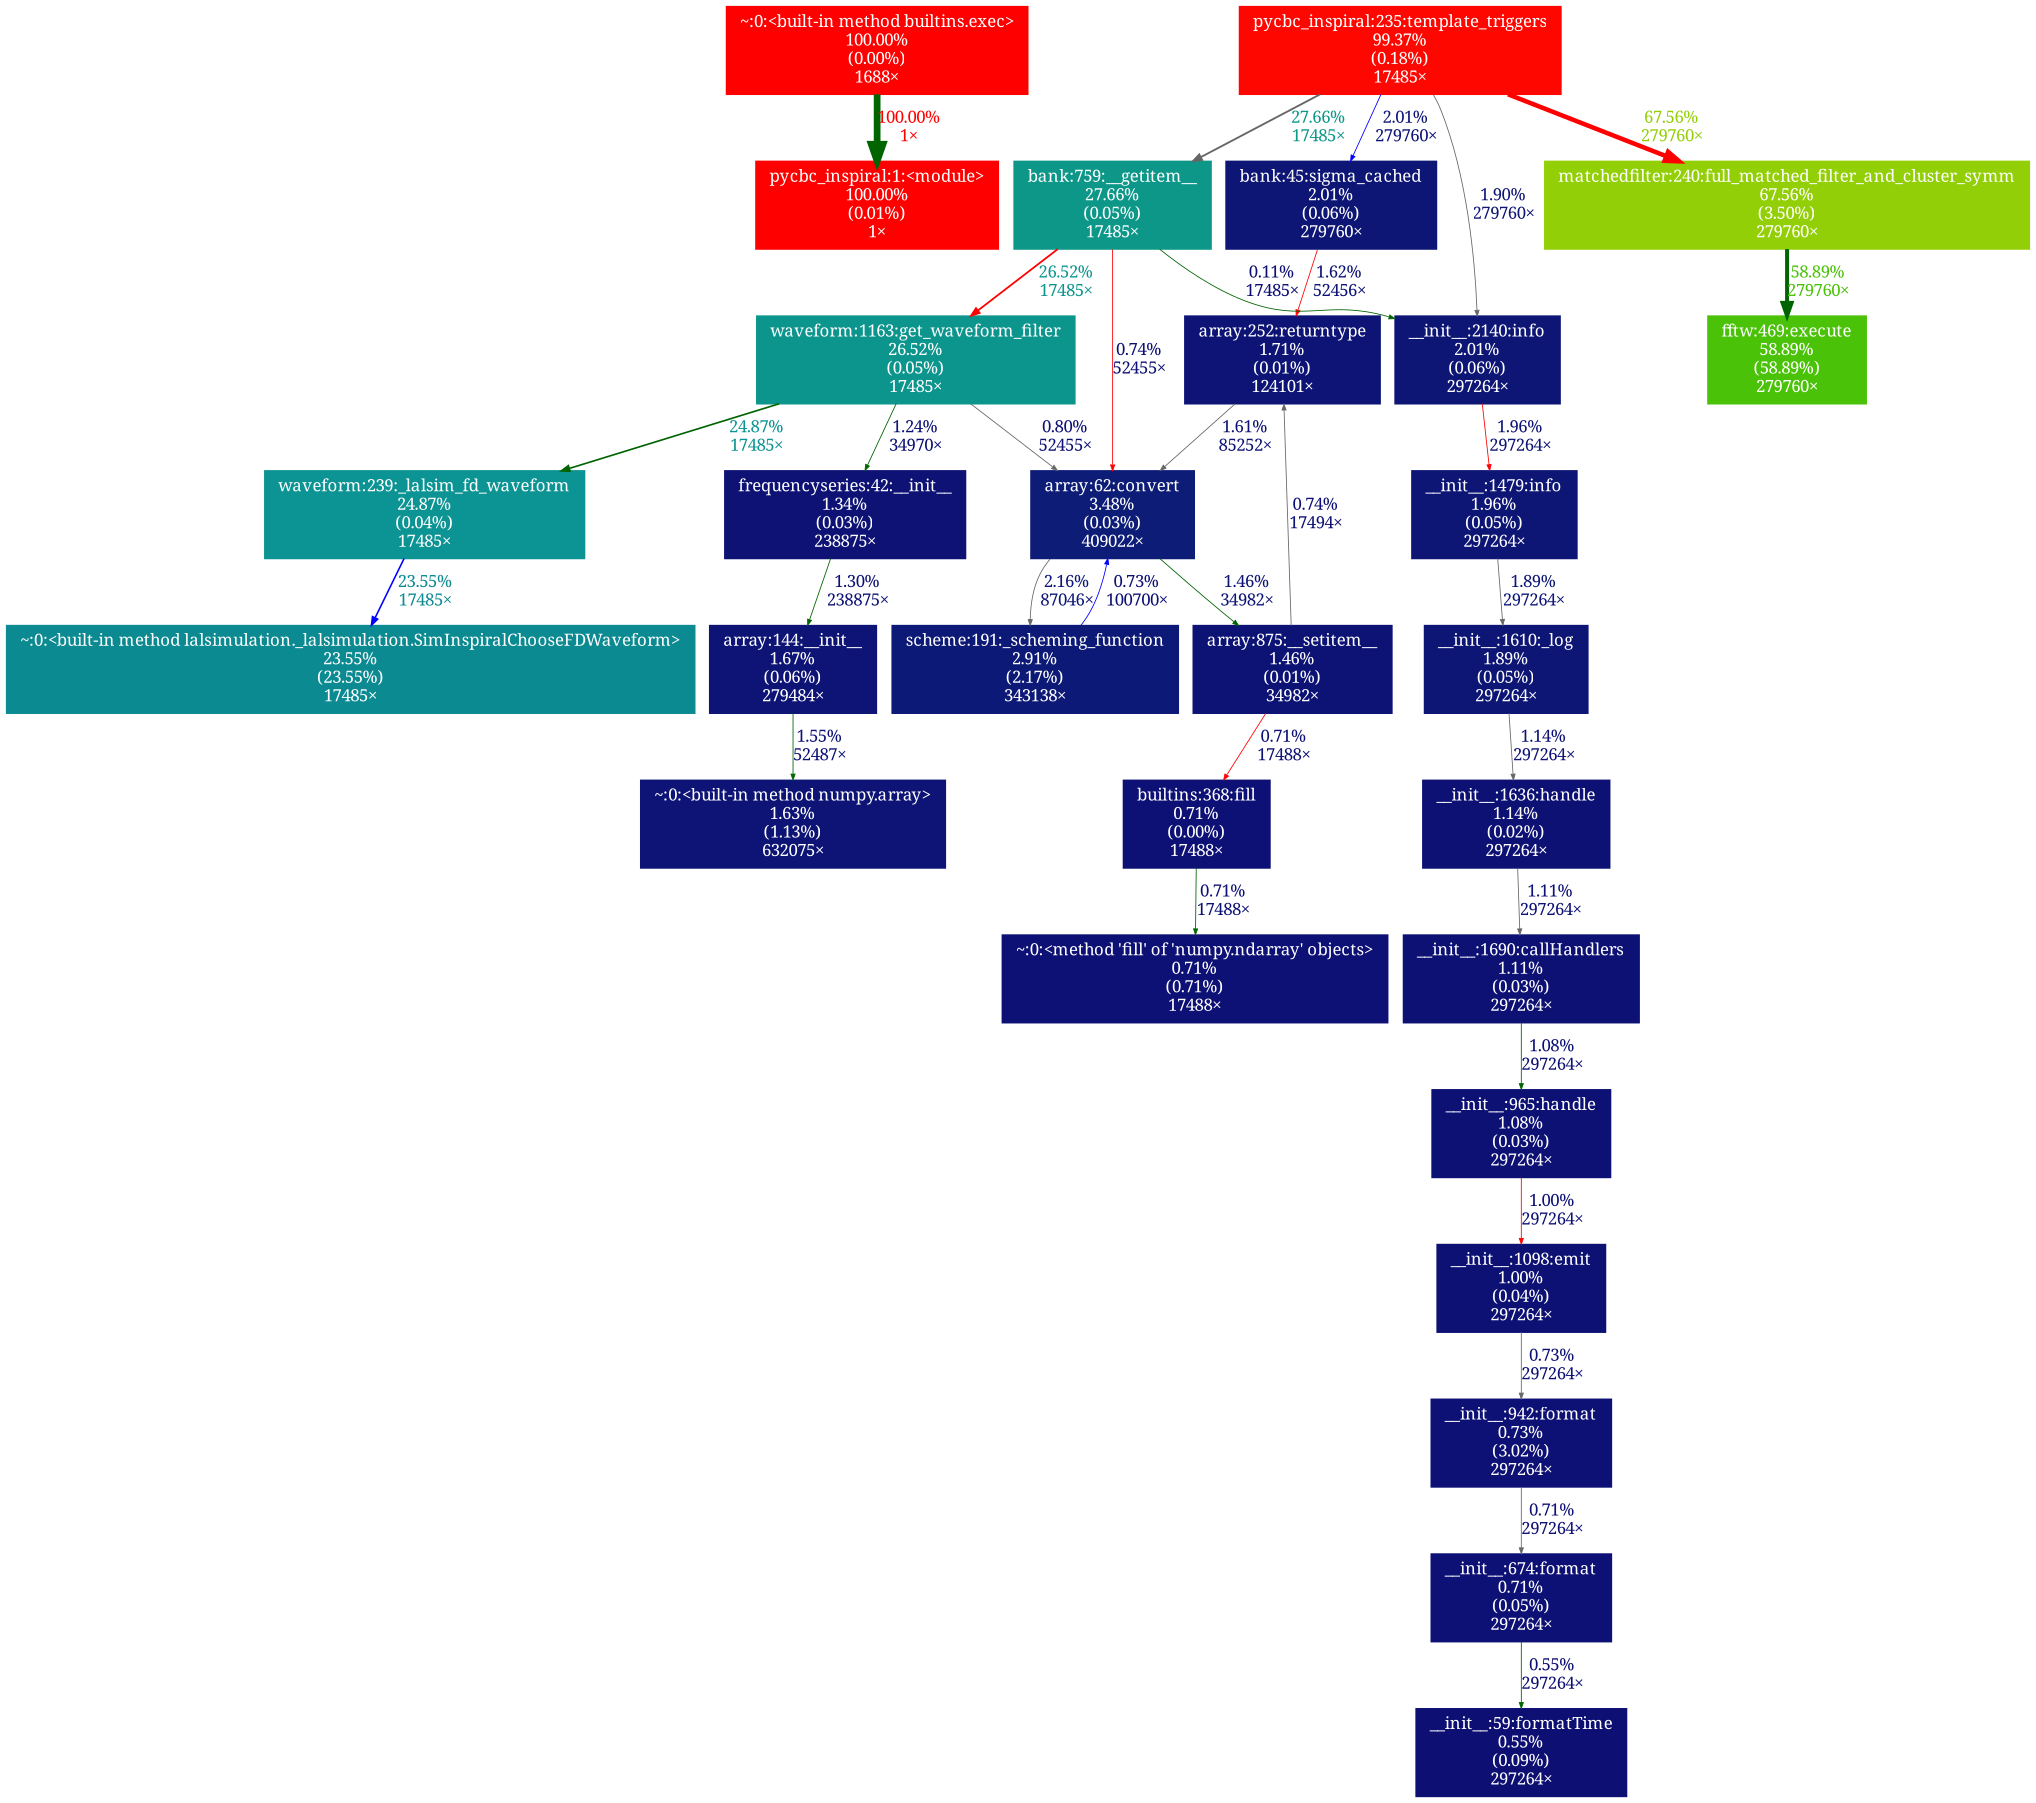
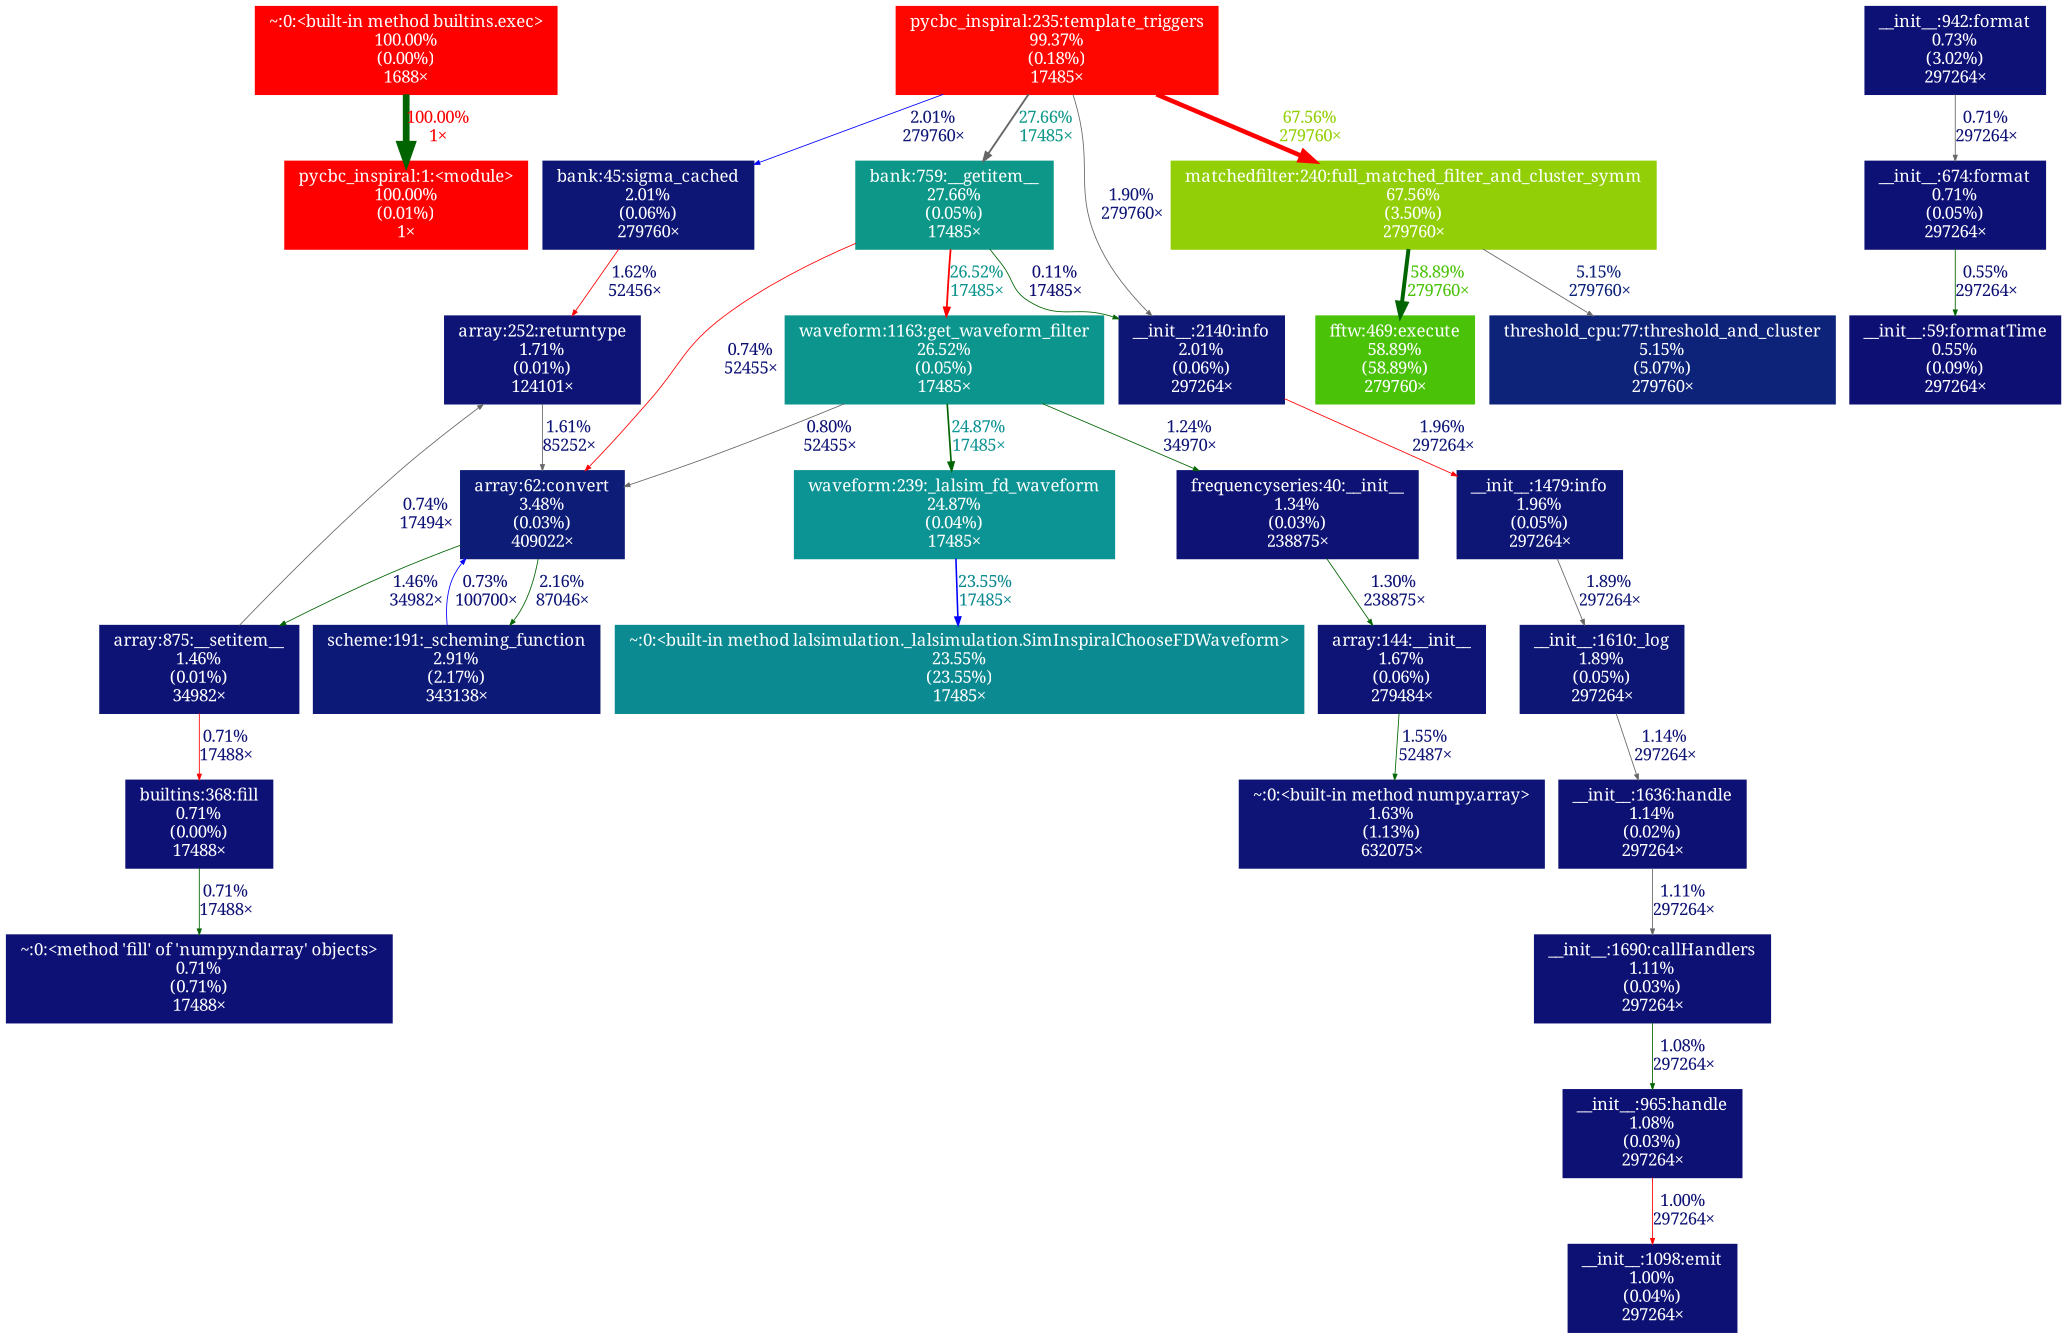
  digraph {
    fontname="Noto Serif"
    nodesep=0.125
    ranksep=0.25
    node [color="#0d1575" fontcolor="#ffffff" fontname="Noto Serif" fontsize=10.00 shape=box style=filled]
    edge [arrowsize=0.35 color=gray40 fontcolor="#0d1074" fontname="Noto Serif" fontsize=10.00 labeldistance=0.50 penwidth=0.50]
    n1 [color="#ff0000" height=0 label="pycbc_inspiral:1:<module>\n100.00%\n(0.01%)\n1×" width=0]
    n2 [color="#fe0700" height=0 label="pycbc_inspiral:235:template_triggers\n99.37%\n(0.18%)\n17485×" width=0]
    n3 [height=0 label="bank:45:sigma_cached\n2.01%\n(0.06%)\n279760×" width=0]
    n4 [color="#0c9788" height=0 label="bank:759:__getitem__\n27.66%\n(0.05%)\n17485×" width=0]
    n5 [height=0 label="__init__:2140:info\n2.01%\n(0.06%)\n297264×" width=0]
    n6 [color="#93cf07" height=0 label="matchedfilter:240:full_matched_filter_and_cluster_symm\n67.56%\n(3.50%)\n279760×" width=0]
    n7 [color="#0d1475" height=0 label="array:252:returntype\n1.71%\n(0.01%)\n124101×" width=0]
    n8 [color="#0d1c77" height=0 label="array:62:convert\n3.48%\n(0.03%)\n409022×" width=0]
    n9 [color="#0c958d" height=0 label="waveform:1163:get_waveform_filter\n26.52%\n(0.05%)\n17485×" width=0]
    n10 [height=0 label="__init__:1479:info\n1.96%\n(0.05%)\n297264×" width=0]
+   n11 [color="#0d2379" height=0 label="threshold_cpu:77:threshold_and_cluster\n5.15%\n(5.07%)\n279760×" width=0]
    n12 [color="#4ac208" height=0 label="fftw:469:execute\n58.89%\n(58.89%)\n279760×" width=0]
    n13 [color="#0d1475" height=0 label="~:0:<built-in method numpy.array>\n1.63%\n(1.13%)\n632075×" width=0]
    n14 [color="#ff0000" height=0 label="~:0:<built-in method builtins.exec>\n100.00%\n(0.00%)\n1688×" width=0]
    n15 [color="#0d1174" height=0 label="__init__:1098:emit\n1.00%\n(0.04%)\n297264×" width=0]
    n16 [color="#0d1074" height=0 label="__init__:942:format\n0.73%\n(3.02%)\n297264×" width=0]
    n17 [color="#0d1074" height=0 label="__init__:674:format\n0.71%\n(0.05%)\n297264×" width=0]
    n18 [color="#0d0f73" height=0 label="__init__:59:formatTime\n0.55%\n(0.09%)\n297264×" width=0]
    n19 [color="#0d1976" height=0 label="scheme:191:_scheming_function\n2.91%\n(2.17%)\n343138×" width=0]
    n20 [color="#0d1375" height=0 label="array:875:__setitem__\n1.46%\n(0.01%)\n34982×" width=0]
    n21 [color="#0d1074" height=0 label="builtins:368:fill\n0.71%\n(0.00%)\n17488×" width=0]
    n22 [color="#0d1475" height=0 label="array:144:__init__\n1.67%\n(0.06%)\n279484×" width=0]
    n23 [color="#0c9393" height=0 label="waveform:239:_lalsim_fd_waveform\n24.87%\n(0.04%)\n17485×" width=0]
-   n24 [color="#0d1274" height=0 label="frequencyseries:42:__init__\n1.34%\n(0.03%)\n238875×" width=0]
+   n24 [color="#0d1274" height=0 label="frequencyseries:40:__init__\n1.34%\n(0.03%)\n238875×" width=0]
    n25 [color="#0c8a91" height=0 label="~:0:<built-in method lalsimulation._lalsimulation.SimInspiralChooseFDWaveform>\n23.55%\n(23.55%)\n17485×" width=0]
    n26 [height=0 label="__init__:1610:_log\n1.89%\n(0.05%)\n297264×" width=0]
    n27 [color="#0d1074" height=0 label="~:0:<method 'fill' of 'numpy.ndarray' objects>\n0.71%\n(0.71%)\n17488×" width=0]
    n28 [color="#0d1174" height=0 label="__init__:1636:handle\n1.14%\n(0.02%)\n297264×" width=0]
    n29 [color="#0d1174" height=0 label="__init__:1690:callHandlers\n1.11%\n(0.03%)\n297264×" width=0]
    n30 [color="#0d1174" height=0 label="__init__:965:handle\n1.08%\n(0.03%)\n297264×" width=0]
    n2 -> n3 [color=blue fontcolor="#0d1575" label="2.01%\n279760×"]
    n2 -> n4 [arrowsize=0.53 fontcolor="#0c9788" label="27.66%\n17485×" labeldistance=1.11 penwidth=1.11]
    n2 -> n5 [fontcolor="#0d1575" label="1.90%\n279760×"]
    n2 -> n6 [arrowsize=0.82 color=red fontcolor="#93cf07" label="67.56%\n279760×" labeldistance=2.70 penwidth=2.70]
    n3 -> n7 [color=red fontcolor="#0d1375" label="1.62%\n52456×"]
    n4 -> n5 [color=darkgreen fontcolor="#0d0d73" label="0.11%\n17485×"]
    n4 -> n8 [color=red label="0.74%\n52455×"]
    n4 -> n9 [arrowsize=0.51 color=red fontcolor="#0c958d" label="26.52%\n17485×" labeldistance=1.06 penwidth=1.06]
    n5 -> n10 [color=red fontcolor="#0d1575" label="1.96%\n297264×"]
+   n6 -> n11 [fontcolor="#0d2379" label="5.15%\n279760×"]
    n6 -> n12 [arrowsize=0.77 color=darkgreen fontcolor="#4ac208" label="58.89%\n279760×" labeldistance=2.36 penwidth=2.36]
    n7 -> n8 [fontcolor="#0d1375" label="1.61%\n85252×"]
-   n8 -> n19 [fontcolor="#0d1676" label="2.16%\n87046×"]
+   n8 -> n19 [color=darkgreen fontcolor="#0d1676" label="2.16%\n87046×"]
    n8 -> n20 [color=darkgreen fontcolor="#0d1375" label="1.46%\n34982×"]
    n9 -> n8 [label="0.80%\n52455×"]
    n9 -> n23 [arrowsize=0.50 color=darkgreen fontcolor="#0c9393" label="24.87%\n17485×" labeldistance=0.99 penwidth=0.99]
    n9 -> n24 [color=darkgreen fontcolor="#0d1274" label="1.24%\n34970×"]
    n10 -> n26 [fontcolor="#0d1575" label="1.89%\n297264×"]
    n14 -> n1 [arrowsize=1.00 color=darkgreen fontcolor="#ff0000" label="100.00%\n1×" labeldistance=4.00 penwidth=4.00]
-   n15 -> n16 [label="0.73%\n297264×"]
    n16 -> n17 [label="0.71%\n297264×"]
    n17 -> n18 [color=darkgreen fontcolor="#0d0f73" label="0.55%\n297264×"]
    n19 -> n8 [color=blue label="0.73%\n100700×"]
    n20 -> n7 [label="0.74%\n17494×"]
    n20 -> n21 [color=red label="0.71%\n17488×"]
    n21 -> n27 [color=darkgreen label="0.71%\n17488×"]
    n22 -> n13 [color=darkgreen fontcolor="#0d1375" label="1.55%\n52487×"]
    n23 -> n25 [arrowsize=0.49 color=blue fontcolor="#0c8a91" label="23.55%\n17485×" labeldistance=0.94 penwidth=0.94]
    n24 -> n22 [color=darkgreen fontcolor="#0d1274" label="1.30%\n238875×"]
    n26 -> n28 [fontcolor="#0d1174" label="1.14%\n297264×"]
    n28 -> n29 [fontcolor="#0d1174" label="1.11%\n297264×"]
    n29 -> n30 [color=darkgreen fontcolor="#0d1174" label="1.08%\n297264×"]
    n30 -> n15 [color=red fontcolor="#0d1174" label="1.00%\n297264×"]
  }
